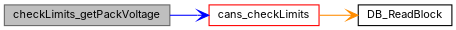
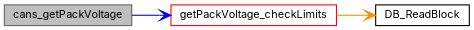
  digraph {
    fontname=Inter
    rankdir=LR
    node [fillcolor=white fontname=Inter fontsize=10 shape=record style=filled]
    edge [arrowhead=vee fontname=Inter fontsize=10 labelfontname=Helvetica labelfontsize=10 style=solid]
-   n1 [color=gray40 fillcolor=grey75 fontcolor=black height=0.2 label=checkLimits_getPackVoltage width=0.4]
-   n2 [color=red height=0.2 label=cans_checkLimits width=0.4]
+   n1 [color=gray40 fillcolor=grey75 fontcolor=black height=0.2 label=cans_getPackVoltage width=0.4]
+   n2 [color=red height=0.2 label=getPackVoltage_checkLimits width=0.4]
    n3 [color=black height=0.2 label=DB_ReadBlock width=0.4]
    n1 -> n2 [color=blue]
    n2 -> n3 [color=darkorange]
  }
